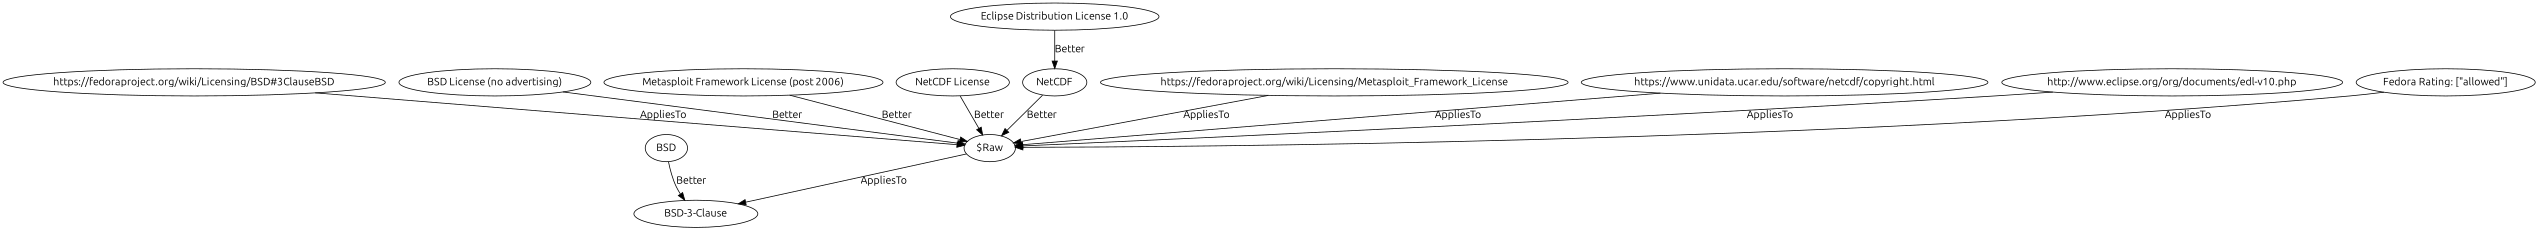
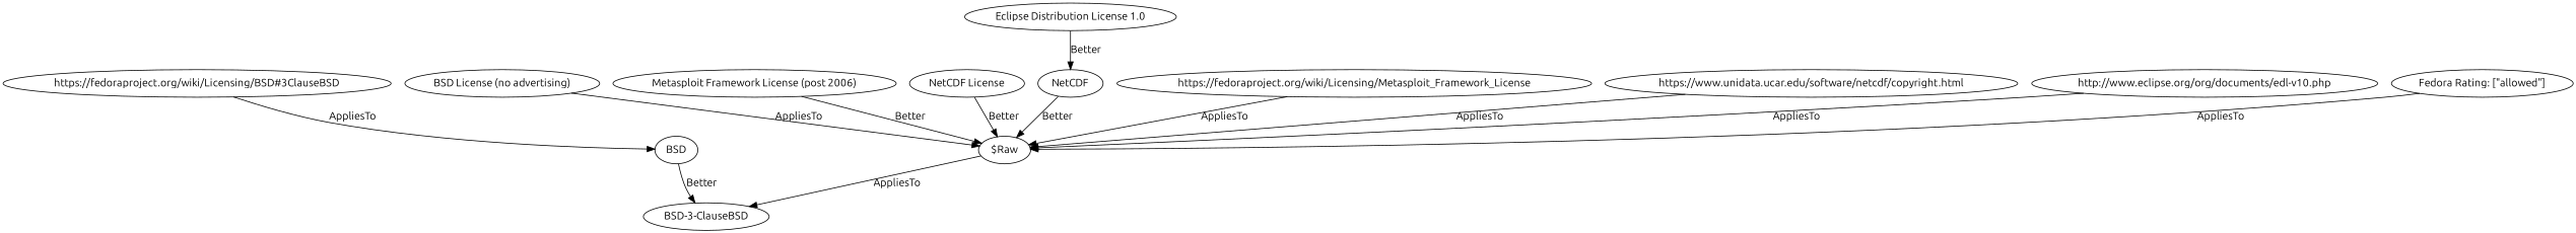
  digraph {
    fontname=Ubuntu
    node [fontname=Ubuntu]
    edge [fontname=Ubuntu]
    n1 [label="Fedora Rating: [\"allowed\"]"]
    n2 [label="$Raw"]
-   n3 [label="BSD-3-Clause"]
+   n3 [label="BSD-3-ClauseBSD"]
    n4 [label=BSD]
    n5 [label="BSD License (no advertising)"]
    n6 [label="Metasploit Framework License (post 2006)"]
    n7 [label="NetCDF License"]
    n8 [label="Eclipse Distribution License 1.0"]
    n9 [label=NetCDF]
    n10 [label="https://fedoraproject.org/wiki/Licensing/BSD#3ClauseBSD"]
    n11 [label="https://fedoraproject.org/wiki/Licensing/Metasploit_Framework_License"]
    n12 [label="https://www.unidata.ucar.edu/software/netcdf/copyright.html"]
    n13 [label="http://www.eclipse.org/org/documents/edl-v10.php"]
    n1 -> n2 [label=AppliesTo]
    n2 -> n3 [label=AppliesTo]
    n4 -> n3 [label=Better]
-   n5 -> n2 [label=Better]
+   n5 -> n2 [label=AppliesTo]
    n6 -> n2 [label=Better]
    n7 -> n2 [label=Better]
    n8 -> n9 [label=Better]
    n9 -> n2 [label=Better]
-   n10 -> n2 [label=AppliesTo]
+   n10 -> n4 [label=AppliesTo]
    n11 -> n2 [label=AppliesTo]
    n12 -> n2 [label=AppliesTo]
    n13 -> n2 [label=AppliesTo]
  }
